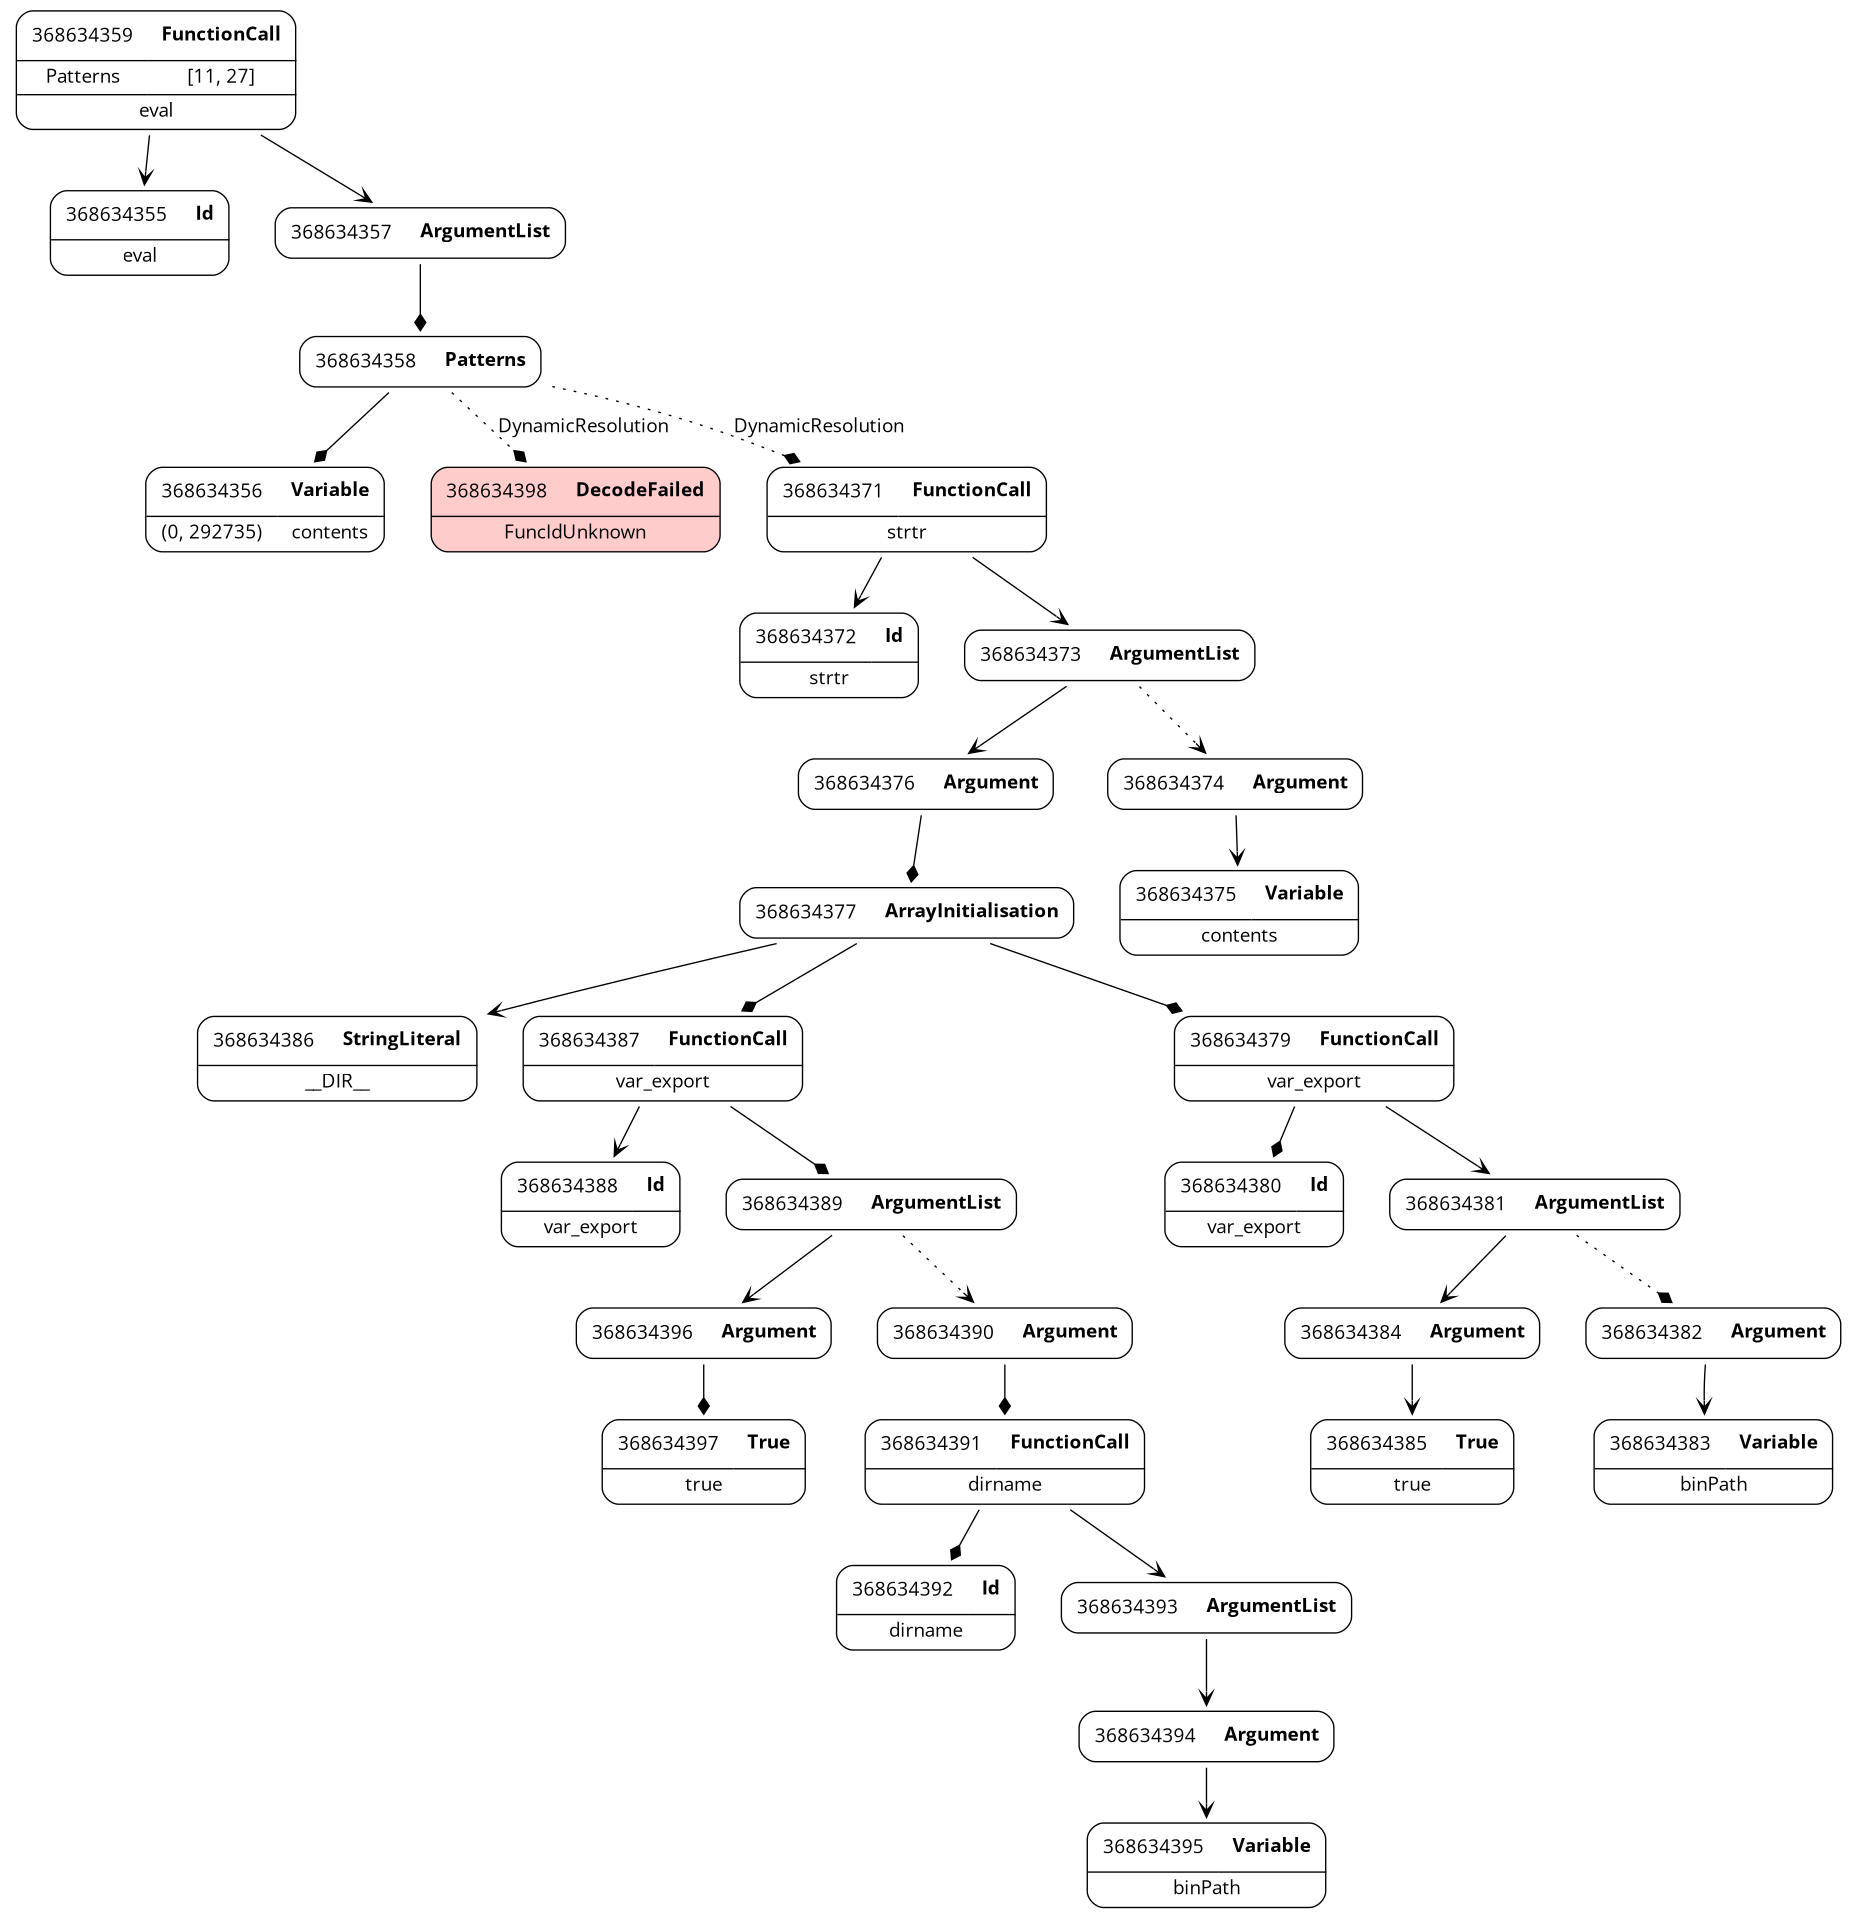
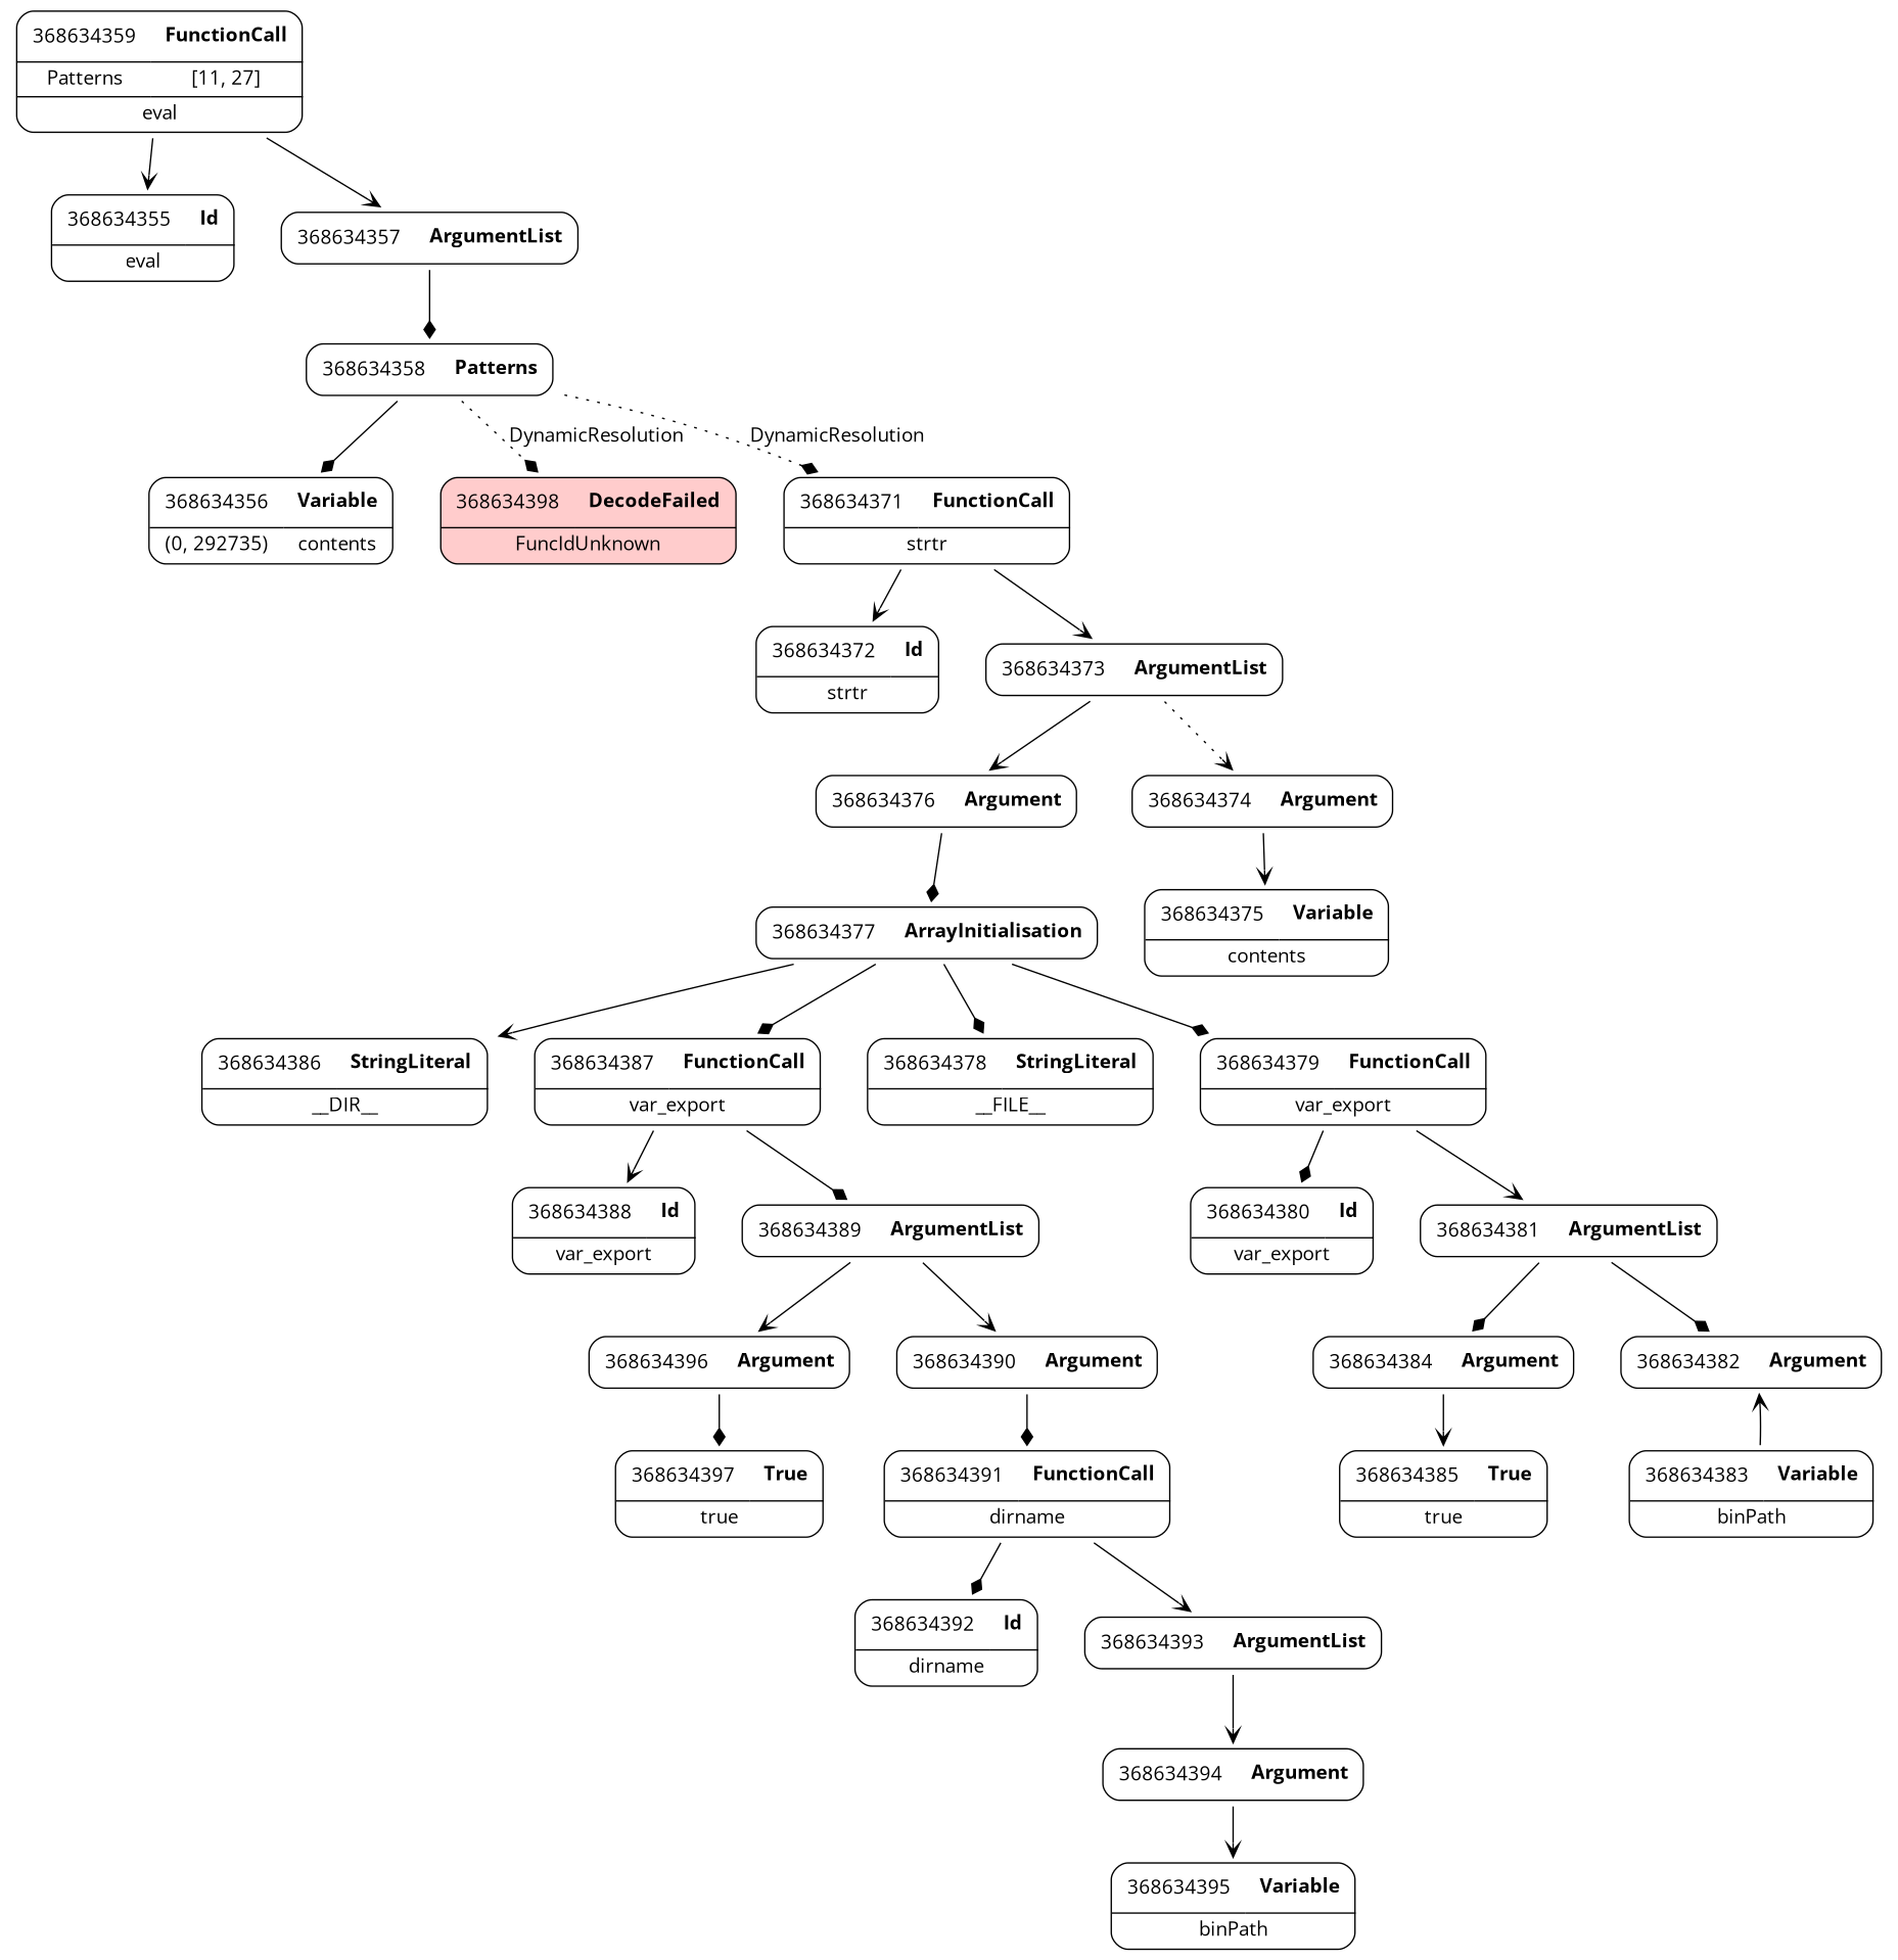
  digraph {
    fontname="Open Sans"
    node [fontname="Open Sans" shape=none]
    edge [arrowhead=vee fontname="Open Sans" weight=2]
    n1 [label=<<TABLE border='1' cellspacing='0' cellpadding='10' style='rounded' ><TR><TD border='0'>368634355</TD><TD border='0'><B>Id</B></TD></TR><HR/><TR><TD border='0' cellpadding='5' colspan='2'>eval</TD></TR></TABLE>>]
    n2 [label=<<TABLE border='1' cellspacing='0' cellpadding='10' style='rounded' ><TR><TD border='0'>368634356</TD><TD border='0'><B>Variable</B></TD></TR><HR/><TR><TD border='0' cellpadding='5'>(0, 292735)</TD><TD border='0' cellpadding='5'>contents</TD></TR></TABLE>>]
    n3 [label=<<TABLE border='1' cellspacing='0' cellpadding='10' style='rounded' ><TR><TD border='0'>368634357</TD><TD border='0'><B>ArgumentList</B></TD></TR></TABLE>>]
    n4 [label=<<TABLE border='1' cellspacing='0' cellpadding='10' style='rounded' ><TR><TD border='0'>368634358</TD><TD border='0'><B>Patterns</B></TD></TR></TABLE>>]
    n5 [label=<<TABLE border='1' cellspacing='0' cellpadding='10' style='rounded' bgcolor='#FFCCCC' ><TR><TD border='0'>368634398</TD><TD border='0'><B>DecodeFailed</B></TD></TR><HR/><TR><TD border='0' cellpadding='5' colspan='2'>FuncIdUnknown</TD></TR></TABLE>>]
    n6 [label=<<TABLE border='1' cellspacing='0' cellpadding='10' style='rounded' ><TR><TD border='0'>368634371</TD><TD border='0'><B>FunctionCall</B></TD></TR><HR/><TR><TD border='0' cellpadding='5' colspan='2'>strtr</TD></TR></TABLE>>]
    n7 [label=<<TABLE border='1' cellspacing='0' cellpadding='10' style='rounded' ><TR><TD border='0'>368634372</TD><TD border='0'><B>Id</B></TD></TR><HR/><TR><TD border='0' cellpadding='5' colspan='2'>strtr</TD></TR></TABLE>>]
    n8 [label=<<TABLE border='1' cellspacing='0' cellpadding='10' style='rounded' ><TR><TD border='0'>368634373</TD><TD border='0'><B>ArgumentList</B></TD></TR></TABLE>>]
    n9 [label=<<TABLE border='1' cellspacing='0' cellpadding='10' style='rounded' ><TR><TD border='0'>368634376</TD><TD border='0'><B>Argument</B></TD></TR></TABLE>>]
    n10 [label=<<TABLE border='1' cellspacing='0' cellpadding='10' style='rounded' ><TR><TD border='0'>368634374</TD><TD border='0'><B>Argument</B></TD></TR></TABLE>>]
    n11 [label=<<TABLE border='1' cellspacing='0' cellpadding='10' style='rounded' ><TR><TD border='0'>368634359</TD><TD border='0'><B>FunctionCall</B></TD></TR><HR/><TR><TD border='0' cellpadding='5'>Patterns</TD><TD border='0' cellpadding='5'>[11, 27]</TD></TR><HR/><TR><TD border='0' cellpadding='5' colspan='2'>eval</TD></TR></TABLE>>]
    n12 [label=<<TABLE border='1' cellspacing='0' cellpadding='10' style='rounded' ><TR><TD border='0'>368634392</TD><TD border='0'><B>Id</B></TD></TR><HR/><TR><TD border='0' cellpadding='5' colspan='2'>dirname</TD></TR></TABLE>>]
    n13 [label=<<TABLE border='1' cellspacing='0' cellpadding='10' style='rounded' ><TR><TD border='0'>368634393</TD><TD border='0'><B>ArgumentList</B></TD></TR></TABLE>>]
    n14 [label=<<TABLE border='1' cellspacing='0' cellpadding='10' style='rounded' ><TR><TD border='0'>368634394</TD><TD border='0'><B>Argument</B></TD></TR></TABLE>>]
    n15 [label=<<TABLE border='1' cellspacing='0' cellpadding='10' style='rounded' ><TR><TD border='0'>368634395</TD><TD border='0'><B>Variable</B></TD></TR><HR/><TR><TD border='0' cellpadding='5' colspan='2'>binPath</TD></TR></TABLE>>]
    n16 [label=<<TABLE border='1' cellspacing='0' cellpadding='10' style='rounded' ><TR><TD border='0'>368634396</TD><TD border='0'><B>Argument</B></TD></TR></TABLE>>]
    n17 [label=<<TABLE border='1' cellspacing='0' cellpadding='10' style='rounded' ><TR><TD border='0'>368634397</TD><TD border='0'><B>True</B></TD></TR><HR/><TR><TD border='0' cellpadding='5' colspan='2'>true</TD></TR></TABLE>>]
    n18 [label=<<TABLE border='1' cellspacing='0' cellpadding='10' style='rounded' ><TR><TD border='0'>368634384</TD><TD border='0'><B>Argument</B></TD></TR></TABLE>>]
    n19 [label=<<TABLE border='1' cellspacing='0' cellpadding='10' style='rounded' ><TR><TD border='0'>368634385</TD><TD border='0'><B>True</B></TD></TR><HR/><TR><TD border='0' cellpadding='5' colspan='2'>true</TD></TR></TABLE>>]
    n20 [label=<<TABLE border='1' cellspacing='0' cellpadding='10' style='rounded' ><TR><TD border='0'>368634386</TD><TD border='0'><B>StringLiteral</B></TD></TR><HR/><TR><TD border='0' cellpadding='5' colspan='2'>__DIR__</TD></TR></TABLE>>]
    n21 [label=<<TABLE border='1' cellspacing='0' cellpadding='10' style='rounded' ><TR><TD border='0'>368634387</TD><TD border='0'><B>FunctionCall</B></TD></TR><HR/><TR><TD border='0' cellpadding='5' colspan='2'>var_export</TD></TR></TABLE>>]
    n22 [label=<<TABLE border='1' cellspacing='0' cellpadding='10' style='rounded' ><TR><TD border='0'>368634388</TD><TD border='0'><B>Id</B></TD></TR><HR/><TR><TD border='0' cellpadding='5' colspan='2'>var_export</TD></TR></TABLE>>]
    n23 [label=<<TABLE border='1' cellspacing='0' cellpadding='10' style='rounded' ><TR><TD border='0'>368634389</TD><TD border='0'><B>ArgumentList</B></TD></TR></TABLE>>]
    n24 [label=<<TABLE border='1' cellspacing='0' cellpadding='10' style='rounded' ><TR><TD border='0'>368634390</TD><TD border='0'><B>Argument</B></TD></TR></TABLE>>]
    n25 [label=<<TABLE border='1' cellspacing='0' cellpadding='10' style='rounded' ><TR><TD border='0'>368634391</TD><TD border='0'><B>FunctionCall</B></TD></TR><HR/><TR><TD border='0' cellpadding='5' colspan='2'>dirname</TD></TR></TABLE>>]
    n26 [label=<<TABLE border='1' cellspacing='0' cellpadding='10' style='rounded' ><TR><TD border='0'>368634377</TD><TD border='0'><B>ArrayInitialisation</B></TD></TR></TABLE>>]
+   n27 [label=<<TABLE border='1' cellspacing='0' cellpadding='10' style='rounded' ><TR><TD border='0'>368634378</TD><TD border='0'><B>StringLiteral</B></TD></TR><HR/><TR><TD border='0' cellpadding='5' colspan='2'>__FILE__</TD></TR></TABLE>>]
    n28 [label=<<TABLE border='1' cellspacing='0' cellpadding='10' style='rounded' ><TR><TD border='0'>368634379</TD><TD border='0'><B>FunctionCall</B></TD></TR><HR/><TR><TD border='0' cellpadding='5' colspan='2'>var_export</TD></TR></TABLE>>]
    n29 [label=<<TABLE border='1' cellspacing='0' cellpadding='10' style='rounded' ><TR><TD border='0'>368634380</TD><TD border='0'><B>Id</B></TD></TR><HR/><TR><TD border='0' cellpadding='5' colspan='2'>var_export</TD></TR></TABLE>>]
    n30 [label=<<TABLE border='1' cellspacing='0' cellpadding='10' style='rounded' ><TR><TD border='0'>368634381</TD><TD border='0'><B>ArgumentList</B></TD></TR></TABLE>>]
    n31 [label=<<TABLE border='1' cellspacing='0' cellpadding='10' style='rounded' ><TR><TD border='0'>368634382</TD><TD border='0'><B>Argument</B></TD></TR></TABLE>>]
    n32 [label=<<TABLE border='1' cellspacing='0' cellpadding='10' style='rounded' ><TR><TD border='0'>368634383</TD><TD border='0'><B>Variable</B></TD></TR><HR/><TR><TD border='0' cellpadding='5' colspan='2'>binPath</TD></TR></TABLE>>]
    n33 [label=<<TABLE border='1' cellspacing='0' cellpadding='10' style='rounded' ><TR><TD border='0'>368634375</TD><TD border='0'><B>Variable</B></TD></TR><HR/><TR><TD border='0' cellpadding='5' colspan='2'>contents</TD></TR></TABLE>>]
    n3 -> n4 [arrowhead=diamond]
    n4 -> n2 [arrowhead=diamond]
    n4 -> n5 [arrowhead=diamond label=DynamicResolution style=dotted weight=""]
    n4 -> n6 [arrowhead=diamond label=DynamicResolution style=dotted weight=""]
    n6 -> n7
    n6 -> n8
    n8 -> n9
    n8 -> n10 [style=dotted]
    n9 -> n26 [arrowhead=diamond]
    n10 -> n33
    n11 -> n1
    n11 -> n3
    n13 -> n14
    n14 -> n15
    n16 -> n17 [arrowhead=diamond]
    n18 -> n19
    n21 -> n22
    n21 -> n23 [arrowhead=diamond]
    n23 -> n16
-   n23 -> n24 [style=dotted]
+   n23 -> n24
    n24 -> n25 [arrowhead=diamond]
    n25 -> n12 [arrowhead=diamond]
    n25 -> n13
    n26 -> n20
    n26 -> n21 [arrowhead=diamond]
+   n26 -> n27 [arrowhead=diamond]
    n26 -> n28 [arrowhead=diamond]
    n28 -> n29 [arrowhead=diamond]
    n28 -> n30
-   n30 -> n18
-   n30 -> n31 [arrowhead=diamond style=dotted]
-   n31 -> n32
+   n30 -> n18 [arrowhead=diamond]
+   n30 -> n31 [arrowhead=diamond]
+   n32 -> n31
  }
